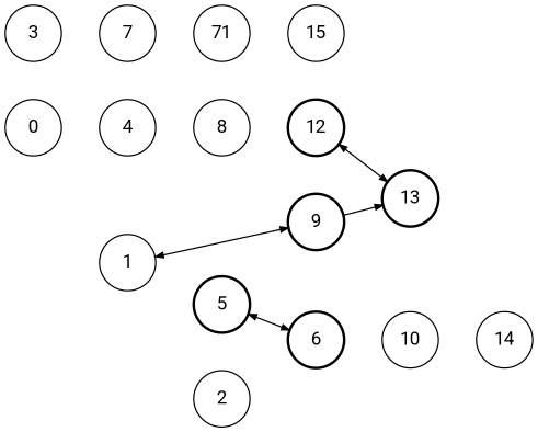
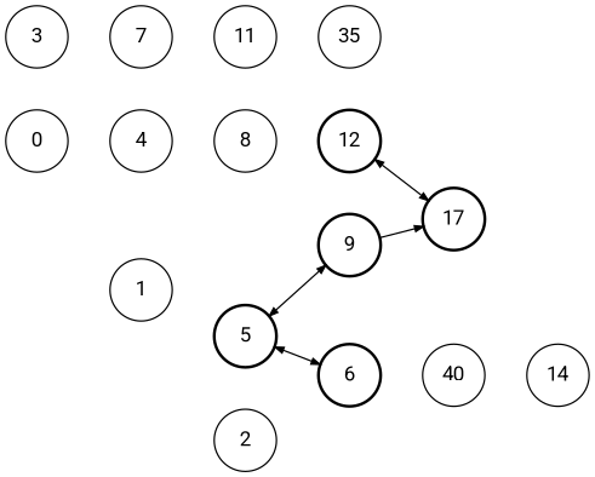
  digraph {
    fontname=Roboto
    nodesep=0.4
    rank=same
    rankdir=LR
    ranksep=0.4
    node [fixedsize=true fontname=Roboto shape=circle]
    edge [arrowsize=0.6 fontname=Roboto style=invis]
    6 [height=0.6 style=bold width=0.6]
    9 [height=0.6 style=bold width=0.6]
-   13 [height=0.6 style=bold width=0.6]
-   10 [height=0.6 width=0.6]
+   13 [height=0.6 style=bold width=0.6 label=17]
+   10 [height=0.6 width=0.6 label=40]
    5 [height=0.6 style=bold width=0.6]
    14 [height=0.6 width=0.6]
    12 [height=0.6 style=bold width=0.6]
    0 [height=0.6 width=0.6]
    4 [height=0.6 width=0.6]
    8 [height=0.6 width=0.6]
    1 [height=0.6 width=0.6]
    2 [height=0.6 width=0.6]
    3 [height=0.6 width=0.6]
    7 [height=0.6 width=0.6]
-   11 [height=0.6 width=0.6 label=71]
-   15 [height=0.6 width=0.6]
+   11 [height=0.6 width=0.6]
+   15 [height=0.6 width=0.6 label=35]
    subgraph sub_1 {
      6
      9
    }
    subgraph sub_2 {
      13
    }
    subgraph sub_3 {
      9
    }
    6 -> 10
    9 -> 13 [style=""]
    10 -> 14
    5 -> 6 [dir=both style=""]
-   1 -> 9 [dir=both style=""]
+   5 -> 9 [dir=both style=""]
    12 -> 13 [dir=both style=""]
    0 -> 4
    4 -> 8
    8 -> 12
    1 -> 5
    2 -> 6
    3 -> 7
    7 -> 11
    11 -> 15
  }
